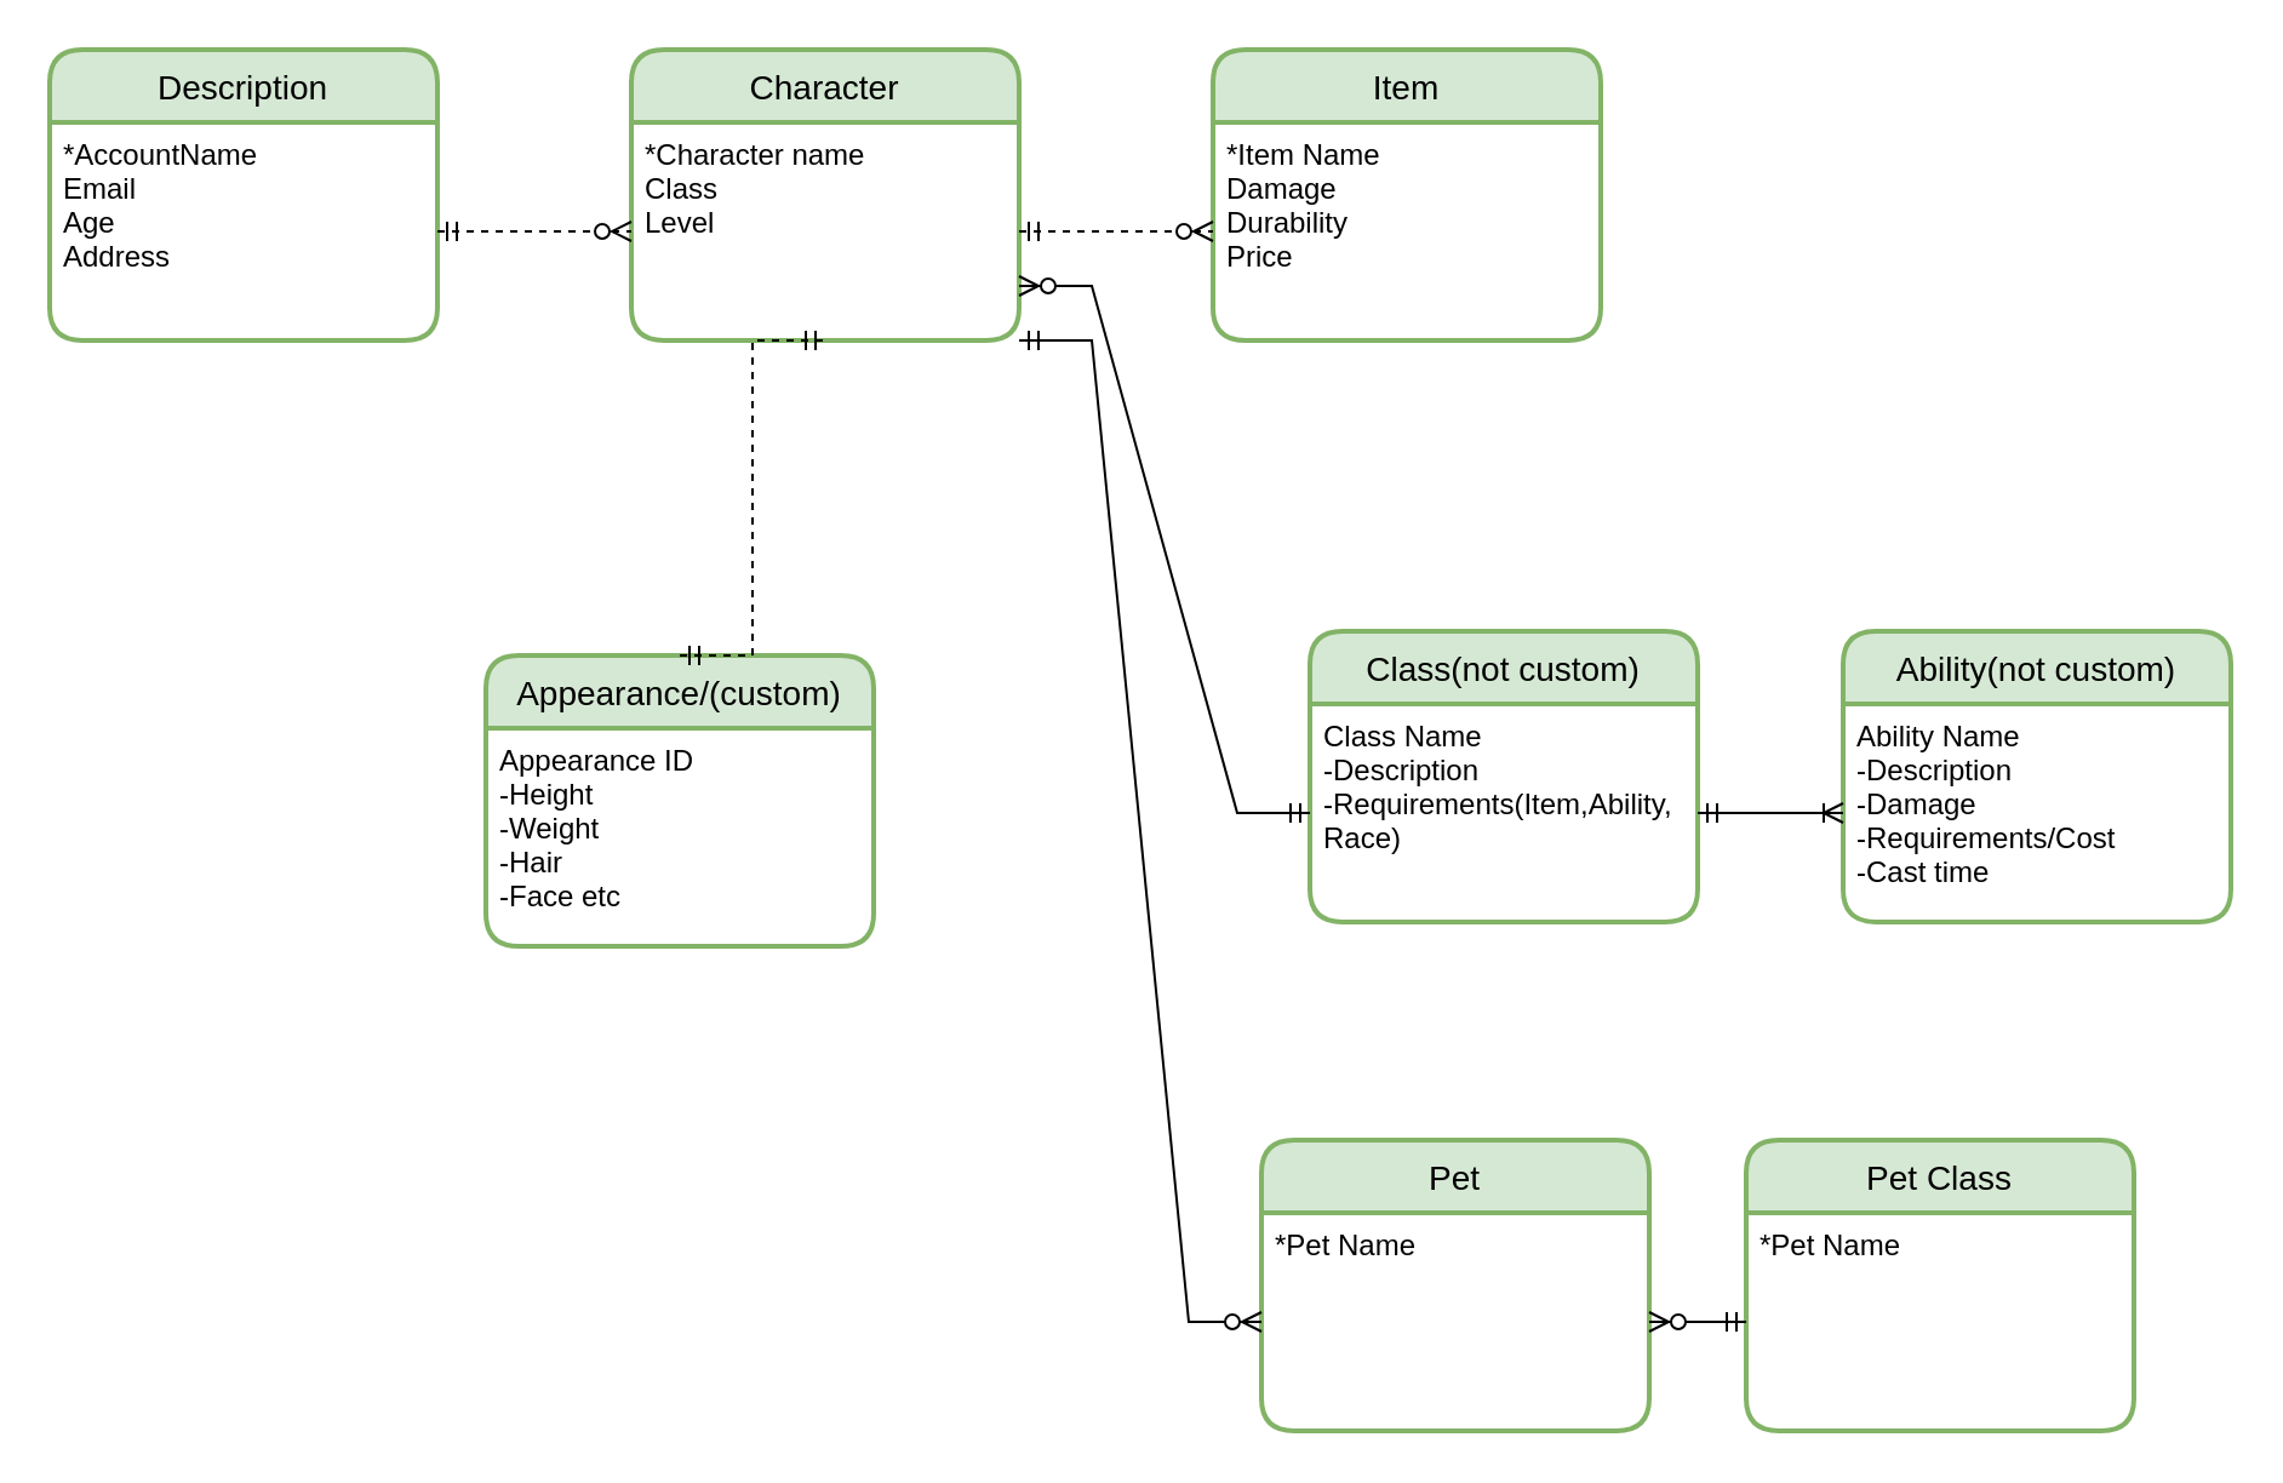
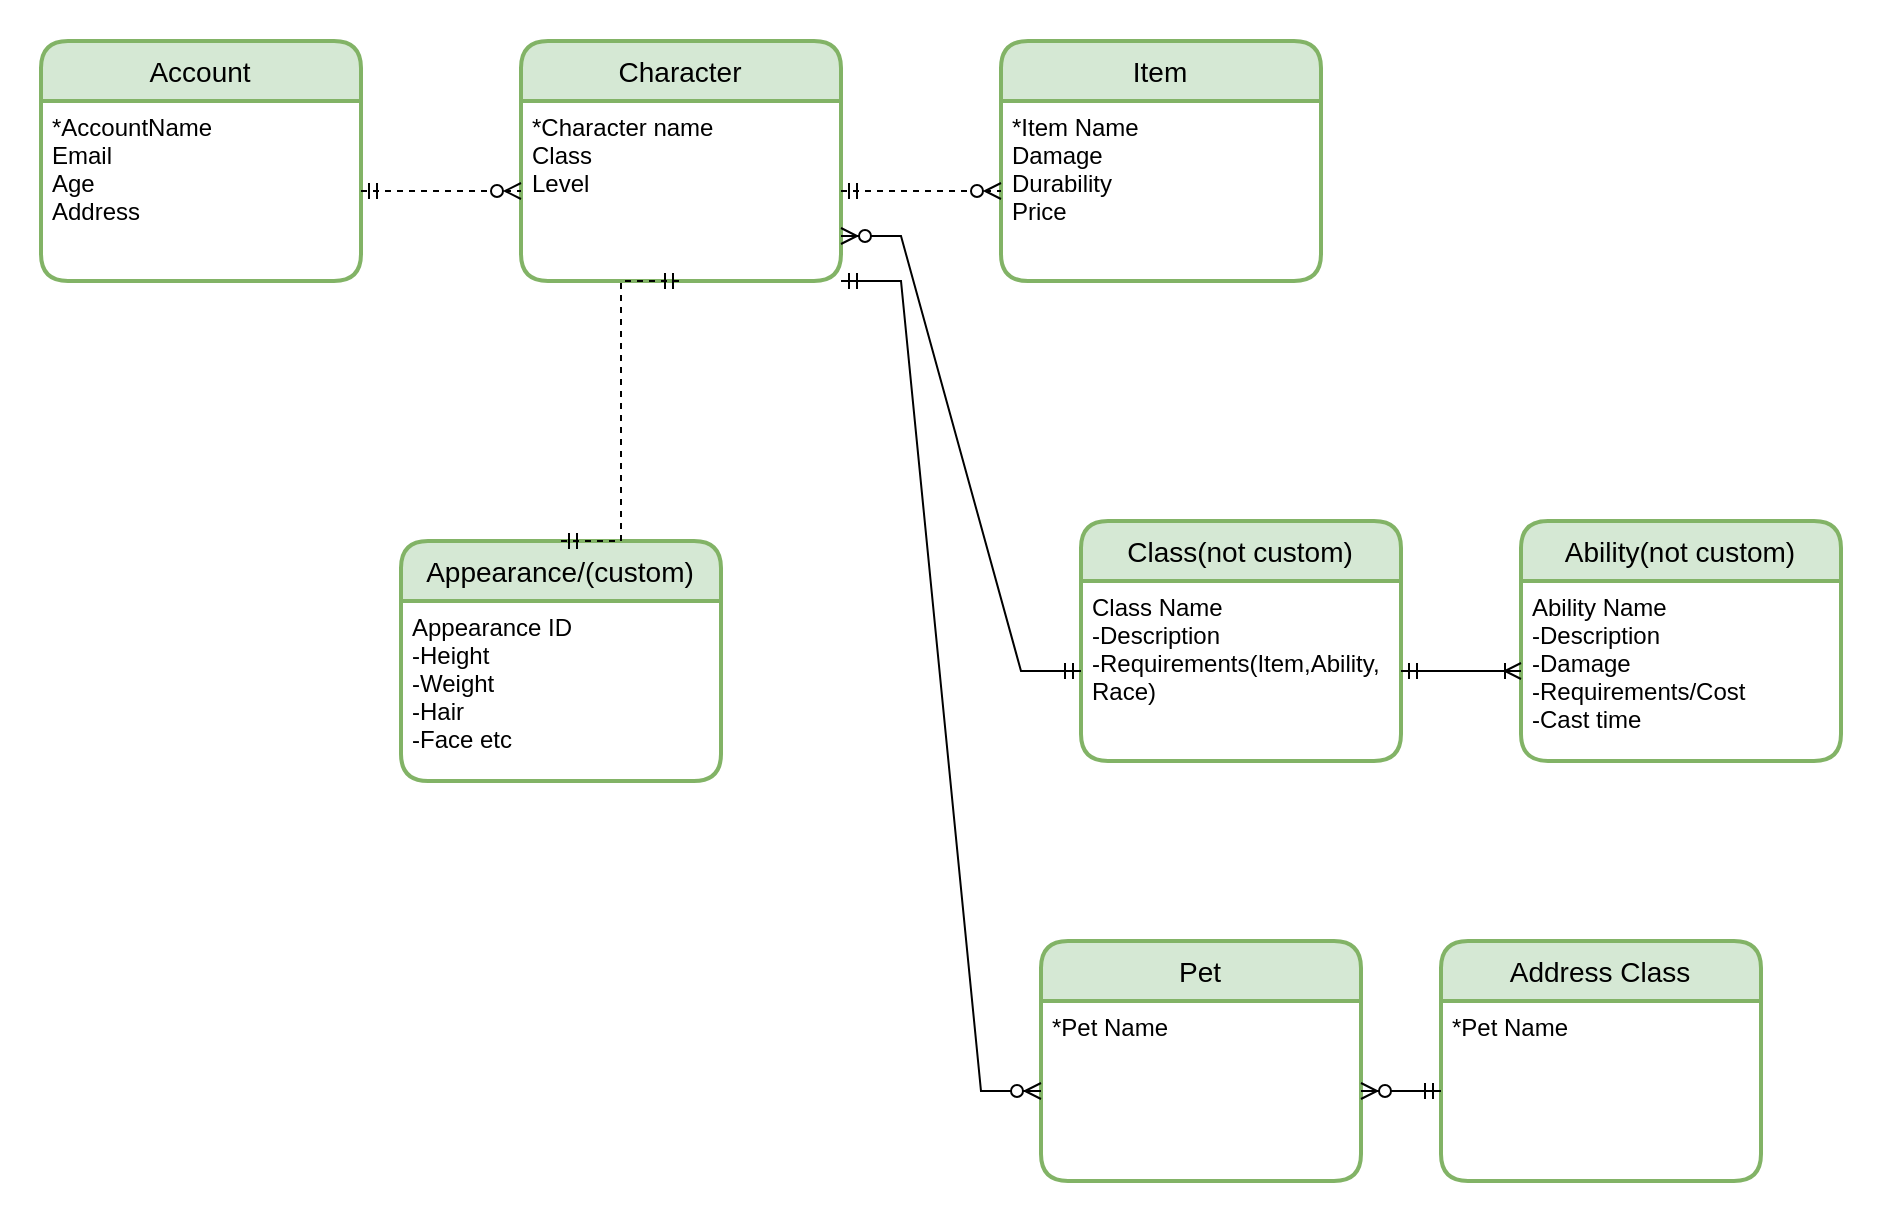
  <mxCell id="0" />
  <mxCell id="1" parent="0" />
- <mxCell id="2" value="Description" style="swimlane;childLayout=stackLayout;horizontal=1;startSize=30;horizontalStack=0;rounded=1;fontSize=14;fontStyle=0;strokeWidth=2;resizeParent=0;resizeLast=1;shadow=0;dashed=0;align=center;fillColor=#d5e8d4;strokeColor=#82b366;" vertex="1" parent="1"><mxGeometry x="20" y="20" width="160" height="120" as="geometry" /></mxCell>
+ <mxCell id="2" value="Account" style="swimlane;childLayout=stackLayout;horizontal=1;startSize=30;horizontalStack=0;rounded=1;fontSize=14;fontStyle=0;strokeWidth=2;resizeParent=0;resizeLast=1;shadow=0;dashed=0;align=center;fillColor=#d5e8d4;strokeColor=#82b366;" vertex="1" parent="1"><mxGeometry x="20" y="20" width="160" height="120" as="geometry" /></mxCell>
  <mxCell id="3" value="*AccountName&#10;Email&#10;Age&#10;Address" style="align=left;strokeColor=none;fillColor=none;spacingLeft=4;fontSize=12;verticalAlign=top;resizable=0;rotatable=0;part=1;" vertex="1" parent="2"><mxGeometry y="30" width="160" height="90" as="geometry" /></mxCell>
  <mxCell id="4" value="Character" style="swimlane;childLayout=stackLayout;horizontal=1;startSize=30;horizontalStack=0;rounded=1;fontSize=14;fontStyle=0;strokeWidth=2;resizeParent=0;resizeLast=1;shadow=0;dashed=0;align=center;fillColor=#d5e8d4;strokeColor=#82b366;" vertex="1" parent="1"><mxGeometry x="260" y="20" width="160" height="120" as="geometry" /></mxCell>
  <mxCell id="5" value="*Character name&#10;Class&#10;Level" style="align=left;strokeColor=none;fillColor=none;spacingLeft=4;fontSize=12;verticalAlign=top;resizable=0;rotatable=0;part=1;" vertex="1" parent="4"><mxGeometry y="30" width="160" height="90" as="geometry" /></mxCell>
  <mxCell id="6" value="" style="edgeStyle=entityRelationEdgeStyle;fontSize=12;html=1;endArrow=ERzeroToMany;startArrow=ERmandOne;rounded=0;exitX=1;exitY=0.5;exitDx=0;exitDy=0;entryX=0;entryY=0.5;entryDx=0;entryDy=0;dashed=1;" edge="1" parent="1" source="3" target="5"><mxGeometry width="100" height="100" relative="1" as="geometry"><mxPoint x="100" y="340" as="sourcePoint" /><mxPoint x="200" y="240" as="targetPoint" /></mxGeometry></mxCell>
  <mxCell id="7" value="Appearance/(custom)" style="swimlane;childLayout=stackLayout;horizontal=1;startSize=30;horizontalStack=0;rounded=1;fontSize=14;fontStyle=0;strokeWidth=2;resizeParent=0;resizeLast=1;shadow=0;dashed=0;align=center;fillColor=#d5e8d4;strokeColor=#82b366;" vertex="1" parent="1"><mxGeometry x="200" y="270" width="160" height="120" as="geometry" /></mxCell>
  <mxCell id="8" value="Appearance ID&#10;-Height&#10;-Weight&#10;-Hair&#10;-Face etc" style="align=left;strokeColor=none;fillColor=none;spacingLeft=4;fontSize=12;verticalAlign=top;resizable=0;rotatable=0;part=1;" vertex="1" parent="7"><mxGeometry y="30" width="160" height="90" as="geometry" /></mxCell>
  <mxCell id="9" value="" style="edgeStyle=entityRelationEdgeStyle;fontSize=12;html=1;endArrow=ERmandOne;startArrow=ERmandOne;rounded=0;entryX=0.5;entryY=1;entryDx=0;entryDy=0;exitX=0.5;exitY=0;exitDx=0;exitDy=0;dashed=1;" edge="1" parent="1" source="7" target="5"><mxGeometry width="100" height="100" relative="1" as="geometry"><mxPoint x="130" y="320" as="sourcePoint" /><mxPoint x="230" y="220" as="targetPoint" /></mxGeometry></mxCell>
  <mxCell id="10" value="Item" style="swimlane;childLayout=stackLayout;horizontal=1;startSize=30;horizontalStack=0;rounded=1;fontSize=14;fontStyle=0;strokeWidth=2;resizeParent=0;resizeLast=1;shadow=0;dashed=0;align=center;fillColor=#d5e8d4;strokeColor=#82b366;" vertex="1" parent="1"><mxGeometry x="500" y="20" width="160" height="120" as="geometry" /></mxCell>
  <mxCell id="11" value="*Item Name&#10;Damage&#10;Durability&#10;Price" style="align=left;strokeColor=none;fillColor=none;spacingLeft=4;fontSize=12;verticalAlign=top;resizable=0;rotatable=0;part=1;" vertex="1" parent="10"><mxGeometry y="30" width="160" height="90" as="geometry" /></mxCell>
  <mxCell id="12" value="" style="edgeStyle=entityRelationEdgeStyle;fontSize=12;html=1;endArrow=ERzeroToMany;startArrow=ERmandOne;rounded=0;exitX=1;exitY=0.5;exitDx=0;exitDy=0;entryX=0;entryY=0.5;entryDx=0;entryDy=0;dashed=1;" edge="1" parent="1" source="5" target="11"><mxGeometry width="100" height="100" relative="1" as="geometry"><mxPoint x="410" y="300" as="sourcePoint" /><mxPoint x="510" y="200" as="targetPoint" /></mxGeometry></mxCell>
  <mxCell id="13" value="Class(not custom)" style="swimlane;childLayout=stackLayout;horizontal=1;startSize=30;horizontalStack=0;rounded=1;fontSize=14;fontStyle=0;strokeWidth=2;resizeParent=0;resizeLast=1;shadow=0;dashed=0;align=center;fillColor=#d5e8d4;strokeColor=#82b366;" vertex="1" parent="1"><mxGeometry x="540" y="260" width="160" height="120" as="geometry" /></mxCell>
  <mxCell id="14" value="Class Name&#10;-Description&#10;-Requirements(Item,Ability,&#10;Race)" style="align=left;strokeColor=none;fillColor=none;spacingLeft=4;fontSize=12;verticalAlign=top;resizable=0;rotatable=0;part=1;" vertex="1" parent="13"><mxGeometry y="30" width="160" height="90" as="geometry" /></mxCell>
  <mxCell id="15" value="Ability(not custom)" style="swimlane;childLayout=stackLayout;horizontal=1;startSize=30;horizontalStack=0;rounded=1;fontSize=14;fontStyle=0;strokeWidth=2;resizeParent=0;resizeLast=1;shadow=0;dashed=0;align=center;fillColor=#d5e8d4;strokeColor=#82b366;" vertex="1" parent="1"><mxGeometry x="760" y="260" width="160" height="120" as="geometry" /></mxCell>
  <mxCell id="16" value="Ability Name&#10;-Description&#10;-Damage&#10;-Requirements/Cost&#10;-Cast time" style="align=left;strokeColor=none;fillColor=none;spacingLeft=4;fontSize=12;verticalAlign=top;resizable=0;rotatable=0;part=1;" vertex="1" parent="15"><mxGeometry y="30" width="160" height="90" as="geometry" /></mxCell>
  <mxCell id="17" value="Pet" style="swimlane;childLayout=stackLayout;horizontal=1;startSize=30;horizontalStack=0;rounded=1;fontSize=14;fontStyle=0;strokeWidth=2;resizeParent=0;resizeLast=1;shadow=0;dashed=0;align=center;fillColor=#d5e8d4;strokeColor=#82b366;" vertex="1" parent="1"><mxGeometry x="520" y="470" width="160" height="120" as="geometry" /></mxCell>
  <mxCell id="18" value="*Pet Name" style="align=left;strokeColor=none;fillColor=none;spacingLeft=4;fontSize=12;verticalAlign=top;resizable=0;rotatable=0;part=1;" vertex="1" parent="17"><mxGeometry y="30" width="160" height="90" as="geometry" /></mxCell>
- <mxCell id="19" value="Pet Class" style="swimlane;childLayout=stackLayout;horizontal=1;startSize=30;horizontalStack=0;rounded=1;fontSize=14;fontStyle=0;strokeWidth=2;resizeParent=0;resizeLast=1;shadow=0;dashed=0;align=center;fillColor=#d5e8d4;strokeColor=#82b366;" vertex="1" parent="1"><mxGeometry x="720" y="470" width="160" height="120" as="geometry" /></mxCell>
+ <mxCell id="19" value="Address Class" style="swimlane;childLayout=stackLayout;horizontal=1;startSize=30;horizontalStack=0;rounded=1;fontSize=14;fontStyle=0;strokeWidth=2;resizeParent=0;resizeLast=1;shadow=0;dashed=0;align=center;fillColor=#d5e8d4;strokeColor=#82b366;" vertex="1" parent="1"><mxGeometry x="720" y="470" width="160" height="120" as="geometry" /></mxCell>
  <mxCell id="20" value="*Pet Name" style="align=left;strokeColor=none;fillColor=none;spacingLeft=4;fontSize=12;verticalAlign=top;resizable=0;rotatable=0;part=1;" vertex="1" parent="19"><mxGeometry y="30" width="160" height="90" as="geometry" /></mxCell>
  <mxCell id="21" value="" style="edgeStyle=entityRelationEdgeStyle;fontSize=12;html=1;endArrow=ERzeroToMany;startArrow=ERmandOne;rounded=0;exitX=0;exitY=0.5;exitDx=0;exitDy=0;entryX=1;entryY=0.5;entryDx=0;entryDy=0;" edge="1" parent="1" source="20" target="18"><mxGeometry width="100" height="100" relative="1" as="geometry"><mxPoint x="620" y="520" as="sourcePoint" /><mxPoint x="720" y="420" as="targetPoint" /></mxGeometry></mxCell>
  <mxCell id="22" value="" style="edgeStyle=entityRelationEdgeStyle;fontSize=12;html=1;endArrow=ERoneToMany;startArrow=ERmandOne;rounded=0;exitX=1;exitY=0.5;exitDx=0;exitDy=0;entryX=0;entryY=0.5;entryDx=0;entryDy=0;" edge="1" parent="1" source="14" target="16"><mxGeometry width="100" height="100" relative="1" as="geometry"><mxPoint x="640" y="520" as="sourcePoint" /><mxPoint x="740" y="420" as="targetPoint" /></mxGeometry></mxCell>
  <mxCell id="23" value="" style="edgeStyle=entityRelationEdgeStyle;fontSize=12;html=1;endArrow=ERzeroToMany;startArrow=ERmandOne;rounded=0;exitX=0;exitY=0.5;exitDx=0;exitDy=0;entryX=1;entryY=0.75;entryDx=0;entryDy=0;" edge="1" parent="1" source="14" target="5"><mxGeometry width="100" height="100" relative="1" as="geometry"><mxPoint x="600" y="420" as="sourcePoint" /><mxPoint x="510" y="420" as="targetPoint" /></mxGeometry></mxCell>
  <mxCell id="24" value="" style="edgeStyle=entityRelationEdgeStyle;fontSize=12;html=1;endArrow=ERzeroToMany;startArrow=ERmandOne;rounded=0;exitX=1;exitY=1;exitDx=0;exitDy=0;entryX=0;entryY=0.5;entryDx=0;entryDy=0;" edge="1" parent="1" source="5" target="18"><mxGeometry width="100" height="100" relative="1" as="geometry"><mxPoint x="550" y="345" as="sourcePoint" /><mxPoint x="430" y="127.5" as="targetPoint" /></mxGeometry></mxCell>
